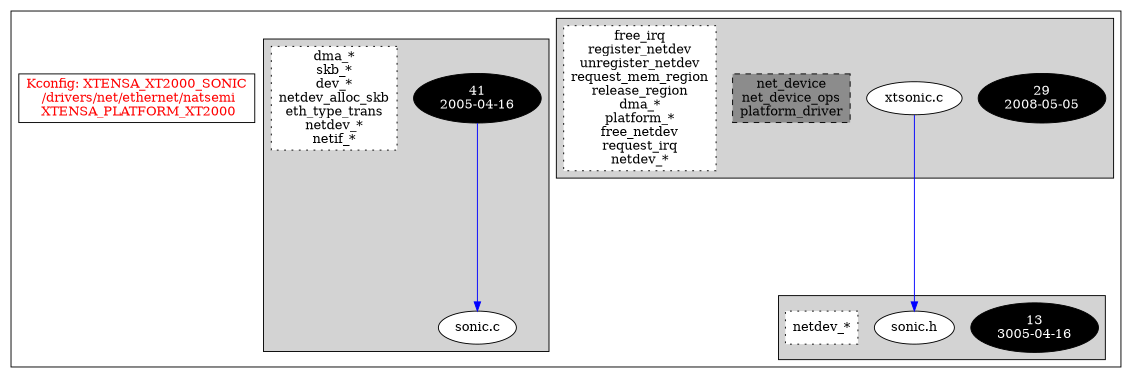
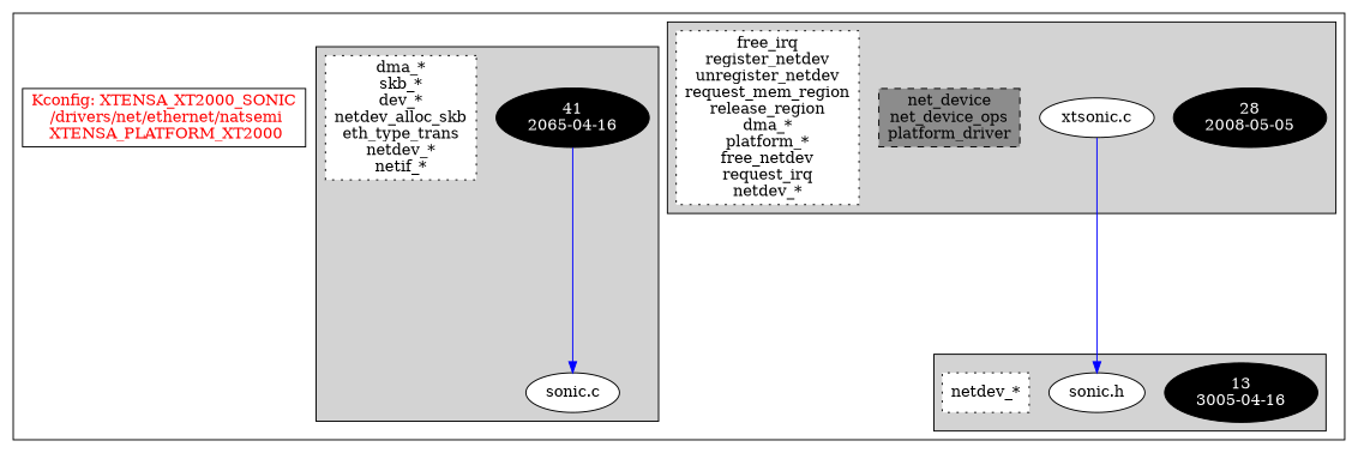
  digraph {
    ranksep=2
    splines=ortho
    node [fillcolor=white fontcolor=black style=filled]
    edge [color=blue]
-   n1 [fillcolor=black fontcolor=white label="29\n2008-05-05"]
+   n1 [fillcolor=black fontcolor=white label="28\n2008-05-05"]
    n2 [label="xtsonic.c\n"]
    n3 [fillcolor=grey55 label="net_device\nnet_device_ops\nplatform_driver\n" shape=box style="filled,dashed"]
    n4 [label="free_irq\nregister_netdev\nunregister_netdev\nrequest_mem_region\nrelease_region\ndma_*\nplatform_*\nfree_netdev\nrequest_irq\nnetdev_*\n" shape=box style="filled,dotted"]
    n5 [fillcolor=black fontcolor=white label="13\n3005-04-16"]
    n6 [label="sonic.h\n"]
    n7 [label="netdev_*\n" shape=box style="filled,dotted"]
-   n8 [fillcolor=black fontcolor=white label="41\n2005-04-16"]
+   n8 [fillcolor=black fontcolor=white label="41\n2065-04-16"]
    n9 [label="sonic.c\n"]
    n10 [label="dma_*\nskb_*\ndev_*\nnetdev_alloc_skb\neth_type_trans\nnetdev_*\nnetif_*\n" shape=box style="filled,dotted"]
    n11 [fontcolor=red label="Kconfig: XTENSA_XT2000_SONIC\n /drivers/net/ethernet/natsemi\n  XTENSA_PLATFORM_XT2000 " shape=box fillcolor="" style=""]
    subgraph cluster_1 {
      n11
      subgraph cluster_2 {
        style=filled
        n1
        n2
        n3
        n4
      }
      subgraph cluster_3 {
        style=filled
        n5
        n6
        n7
      }
      subgraph cluster_4 {
        style=filled
        n8
        n9
        n10
      }
    }
    n2 -> n6
    n8 -> n9
  }
